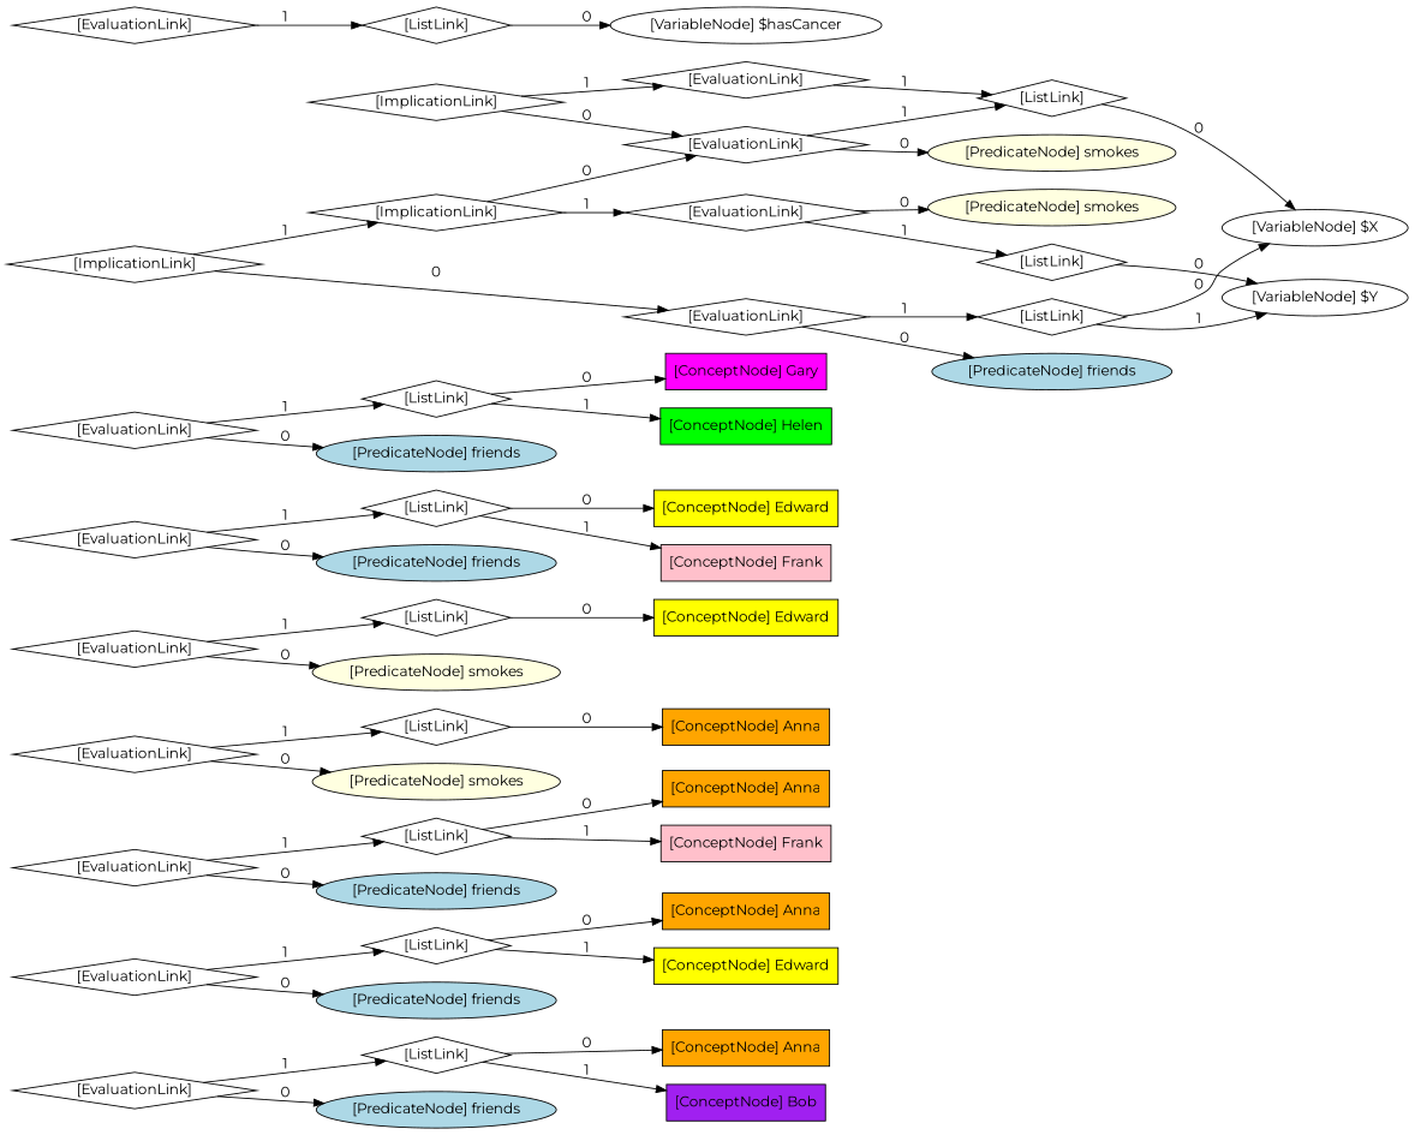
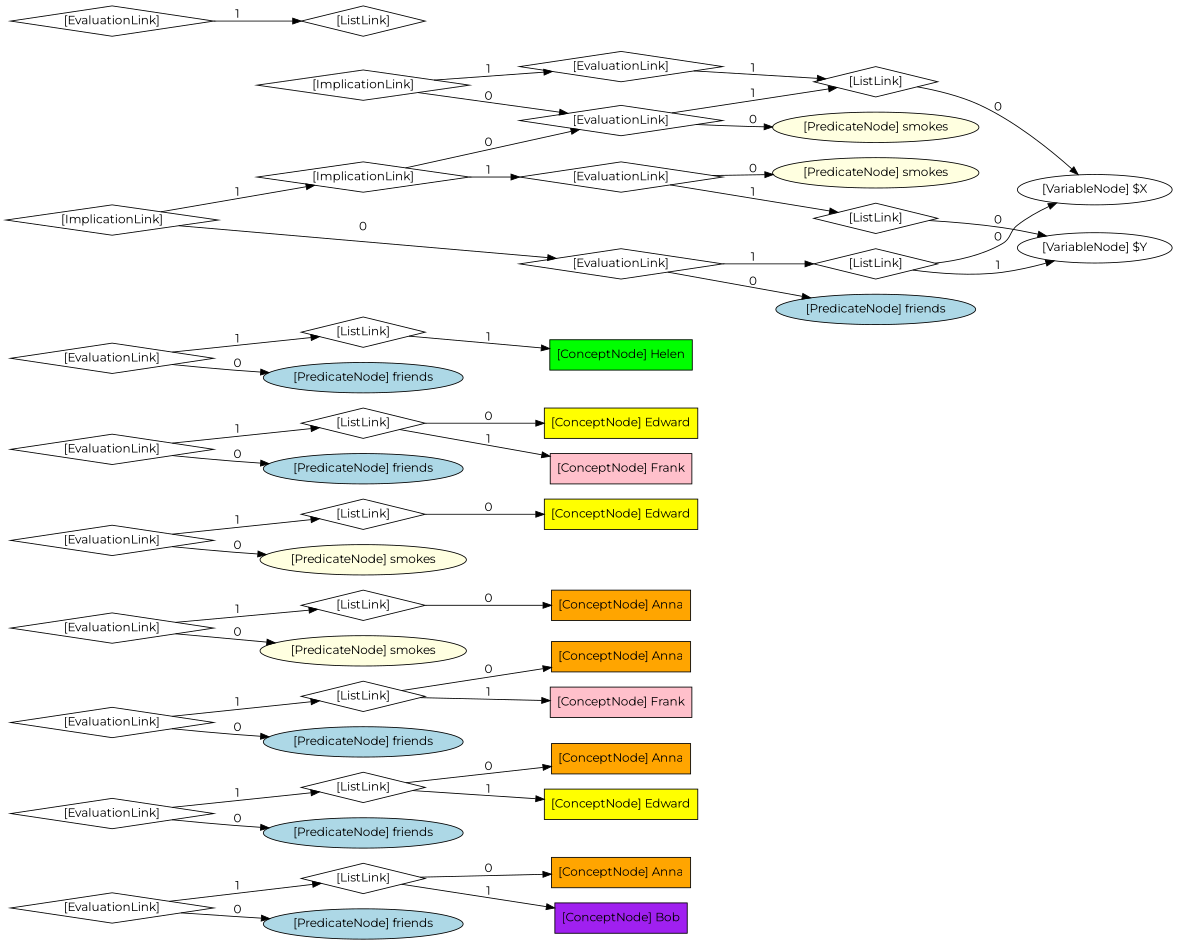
  digraph {
    fontname=Montserrat
    rankdir=LR
    node [fontname=Montserrat shape=diamond]
    edge [fontname=Montserrat]
    n1 [fillcolor=orange label="[ConceptNode] Anna" shape=rectangle style=filled]
    n2 [fillcolor=orange label="[ConceptNode] Anna" shape=rectangle style=filled]
    n3 [fillcolor=orange label="[ConceptNode] Anna" shape=rectangle style=filled]
    n4 [fillcolor=orange label="[ConceptNode] Anna" shape=rectangle style=filled]
    n5 [fillcolor=yellow label="[ConceptNode] Edward" shape=rectangle style=filled]
    n6 [fillcolor=yellow label="[ConceptNode] Edward" shape=rectangle style=filled]
    n7 [fillcolor=yellow label="[ConceptNode] Edward" shape=rectangle style=filled]
    n8 [fillcolor=pink label="[ConceptNode] Frank" shape=rectangle style=filled]
    n9 [fillcolor=pink label="[ConceptNode] Frank" shape=rectangle style=filled]
    n10 [fillcolor=purple label="[ConceptNode] Bob" shape=rectangle style=filled]
-   n11 [fillcolor=magenta label="[ConceptNode] Gary" shape=rectangle style=filled]
    n12 [fillcolor=green label="[ConceptNode] Helen" shape=rectangle style=filled]
    n13 [label="[ListLink]"]
    n14 [label="[ListLink]"]
    n15 [label="[VariableNode] $X" shape=""]
    n16 [label="[ListLink]"]
    n17 [label="[ListLink]"]
    n18 [label="[ListLink]"]
-   n19 [label="[VariableNode] $hasCancer" shape=""]
    n20 [label="[ListLink]"]
    n21 [label="[ListLink]"]
    n22 [label="[VariableNode] $Y" shape=""]
    n23 [label="[ListLink]"]
    n24 [label="[ListLink]"]
    n25 [label="[ListLink]"]
    n26 [label="[ListLink]"]
    n27 [label="[ImplicationLink]"]
    n28 [label="[EvaluationLink]"]
    n29 [label="[EvaluationLink]"]
    n30 [fillcolor=lightyellow label="[PredicateNode] smokes" style=filled shape=""]
    n31 [label="[ImplicationLink]"]
    n32 [label="[EvaluationLink]"]
    n33 [fillcolor=lightyellow label="[PredicateNode] smokes" style=filled shape=""]
    n34 [label="[ImplicationLink]"]
    n35 [label="[EvaluationLink]"]
    n36 [fillcolor=lightblue label="[PredicateNode] friends" style=filled shape=""]
    n37 [label="[EvaluationLink]"]
    n38 [fillcolor=lightblue label="[PredicateNode] friends" style=filled shape=""]
    n39 [label="[EvaluationLink]"]
    n40 [fillcolor=lightblue label="[PredicateNode] friends" style=filled shape=""]
    n41 [label="[EvaluationLink]"]
    n42 [fillcolor=lightblue label="[PredicateNode] friends" style=filled shape=""]
    n43 [label="[EvaluationLink]"]
    n44 [fillcolor=lightblue label="[PredicateNode] friends" style=filled shape=""]
    n45 [label="[EvaluationLink]"]
    n46 [fillcolor=lightblue label="[PredicateNode] friends" style=filled shape=""]
    n47 [label="[EvaluationLink]"]
    n48 [fillcolor=lightyellow label="[PredicateNode] smokes" style=filled shape=""]
    n49 [label="[EvaluationLink]"]
    n50 [fillcolor=lightyellow label="[PredicateNode] smokes" style=filled shape=""]
    n51 [label="[EvaluationLink]"]
    n13 -> n1 [label=0]
    n13 -> n10 [label=1]
    n14 -> n15 [label=0]
    n16 -> n5 [label=0]
    n17 -> n2 [label=0]
    n17 -> n6 [label=1]
-   n18 -> n19 [label=0]
    n20 -> n3 [label=0]
    n20 -> n8 [label=1]
    n21 -> n15 [label=0]
    n21 -> n22 [label=1]
    n23 -> n7 [label=0]
    n23 -> n9 [label=1]
    n24 -> n22 [label=0]
-   n25 -> n11 [label=0]
    n25 -> n12 [label=1]
    n26 -> n4 [label=0]
    n27 -> n28 [label=0]
    n27 -> n29 [label=1]
    n28 -> n14 [label=1]
    n28 -> n30 [label=0]
    n29 -> n14 [label=1]
    n31 -> n28 [label=0]
    n31 -> n32 [label=1]
    n32 -> n24 [label=1]
    n32 -> n33 [label=0]
    n34 -> n31 [label=1]
    n34 -> n35 [label=0]
    n35 -> n21 [label=1]
    n35 -> n36 [label=0]
    n37 -> n13 [label=1]
    n37 -> n38 [label=0]
    n39 -> n17 [label=1]
    n39 -> n40 [label=0]
    n41 -> n20 [label=1]
    n41 -> n42 [label=0]
    n43 -> n23 [label=1]
    n43 -> n44 [label=0]
    n45 -> n25 [label=1]
    n45 -> n46 [label=0]
    n47 -> n26 [label=1]
    n47 -> n48 [label=0]
    n49 -> n16 [label=1]
    n49 -> n50 [label=0]
    n51 -> n18 [label=1]
  }
